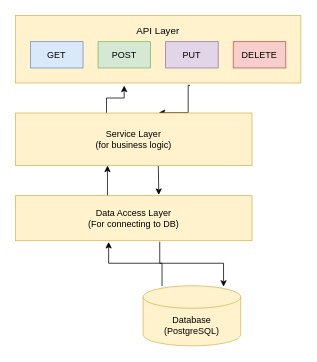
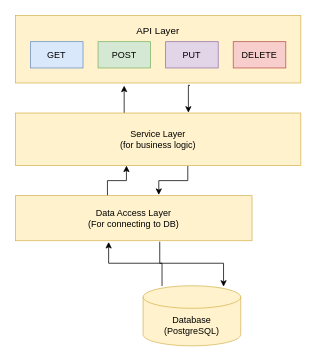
  <mxCell id="0" />
  <mxCell id="1" parent="0" />
  <mxCell id="2" style="edgeStyle=orthogonalEdgeStyle;rounded=0;orthogonalLoop=1;jettySize=auto;html=1;entryX=0.606;entryY=-0.007;entryDx=0;entryDy=0;entryPerimeter=0;exitX=0.61;exitY=1.045;exitDx=0;exitDy=0;exitPerimeter=0;" edge="1" parent="1" source="3" target="11"><mxGeometry relative="1" as="geometry"><Array as="points"><mxPoint x="250" y="113" /></Array></mxGeometry></mxCell>
  <mxCell id="3" value="" style="rounded=0;whiteSpace=wrap;html=1;fillColor=#fff2cc;strokeColor=#d6b656;" vertex="1" parent="1"><mxGeometry x="20" y="20" width="380" height="90" as="geometry" /></mxCell>
  <mxCell id="4" value="GET" style="rounded=0;whiteSpace=wrap;html=1;fillColor=#dae8fc;strokeColor=#6c8ebf;" vertex="1" parent="1"><mxGeometry x="40" y="55" width="70" height="35" as="geometry" /></mxCell>
  <mxCell id="5" value="POST" style="rounded=0;whiteSpace=wrap;html=1;fillColor=#d5e8d4;strokeColor=#82b366;" vertex="1" parent="1"><mxGeometry x="130" y="55" width="70" height="35" as="geometry" /></mxCell>
  <mxCell id="6" value="PUT" style="rounded=0;whiteSpace=wrap;html=1;fillColor=#e1d5e7;strokeColor=#9673a6;" vertex="1" parent="1"><mxGeometry x="220" y="55" width="70" height="35" as="geometry" /></mxCell>
  <mxCell id="7" value="DELETE" style="rounded=0;whiteSpace=wrap;html=1;fillColor=#f8cecc;strokeColor=#b85450;" vertex="1" parent="1"><mxGeometry x="310" y="55" width="70" height="35" as="geometry" /></mxCell>
  <mxCell id="8" style="edgeStyle=orthogonalEdgeStyle;rounded=0;orthogonalLoop=1;jettySize=auto;html=1;entryX=0.606;entryY=-0.016;entryDx=0;entryDy=0;entryPerimeter=0;exitX=0.604;exitY=1.004;exitDx=0;exitDy=0;exitPerimeter=0;" edge="1" parent="1" source="11" target="13"><mxGeometry relative="1" as="geometry" /></mxCell>
  <mxCell id="9" style="edgeStyle=orthogonalEdgeStyle;rounded=0;orthogonalLoop=1;jettySize=auto;html=1;entryX=0.389;entryY=1;entryDx=0;entryDy=0;entryPerimeter=0;exitX=0.389;exitY=0.037;exitDx=0;exitDy=0;exitPerimeter=0;" edge="1" parent="1" source="13" target="11"><mxGeometry relative="1" as="geometry" /></mxCell>
  <mxCell id="10" style="edgeStyle=orthogonalEdgeStyle;rounded=0;orthogonalLoop=1;jettySize=auto;html=1;entryX=0.381;entryY=1.039;entryDx=0;entryDy=0;entryPerimeter=0;exitX=0.385;exitY=0.019;exitDx=0;exitDy=0;exitPerimeter=0;" edge="1" parent="1" source="11" target="3"><mxGeometry relative="1" as="geometry" /></mxCell>
- <mxCell id="11" value="Service Layer&lt;br&gt;(for business logic)" style="rounded=0;whiteSpace=wrap;html=1;fillColor=#fff2cc;strokeColor=#d6b656;" vertex="1" parent="1"><mxGeometry x="20" y="150" width="315" height="70" as="geometry" /></mxCell>
+ <mxCell id="11" value="Service Layer&lt;br&gt;(for business logic)" style="rounded=0;whiteSpace=wrap;html=1;fillColor=#fff2cc;strokeColor=#d6b656;" vertex="1" parent="1"><mxGeometry x="20" y="150" width="380" height="70" as="geometry" /></mxCell>
  <mxCell id="12" style="edgeStyle=orthogonalEdgeStyle;rounded=0;orthogonalLoop=1;jettySize=auto;html=1;entryX=0.824;entryY=0.015;entryDx=0;entryDy=0;entryPerimeter=0;exitX=0.61;exitY=1.022;exitDx=0;exitDy=0;exitPerimeter=0;" edge="1" parent="1" source="13" target="15"><mxGeometry relative="1" as="geometry" /></mxCell>
  <mxCell id="13" value="Data Access Layer&lt;br&gt;(For connecting to DB)" style="rounded=0;whiteSpace=wrap;html=1;fillColor=#fff2cc;strokeColor=#d6b656;" vertex="1" parent="1"><mxGeometry x="20" y="260" width="315" height="60" as="geometry" /></mxCell>
  <mxCell id="14" style="edgeStyle=orthogonalEdgeStyle;rounded=0;orthogonalLoop=1;jettySize=auto;html=1;entryX=0.394;entryY=1.029;entryDx=0;entryDy=0;entryPerimeter=0;exitX=0.194;exitY=0.004;exitDx=0;exitDy=0;exitPerimeter=0;" edge="1" parent="1" source="15" target="13"><mxGeometry relative="1" as="geometry" /></mxCell>
  <mxCell id="15" value="Database&lt;br&gt;(PostgreSQL)" style="shape=cylinder3;whiteSpace=wrap;html=1;boundedLbl=1;backgroundOutline=1;size=15;fillColor=#fff2cc;strokeColor=#d6b656;" vertex="1" parent="1"><mxGeometry x="190" y="380" width="130" height="80" as="geometry" /></mxCell>
  <mxCell id="16" value="&lt;font style=&quot;font-size: 13px;&quot;&gt;API Layer&lt;/font&gt;" style="text;html=1;strokeColor=none;fillColor=none;align=center;verticalAlign=middle;whiteSpace=wrap;rounded=0;" vertex="1" parent="1"><mxGeometry x="180" y="25" width="60" height="30" as="geometry" /></mxCell>
